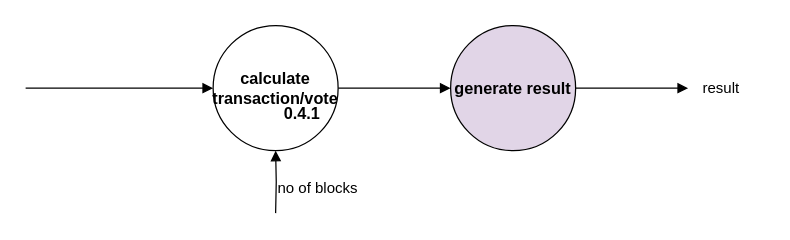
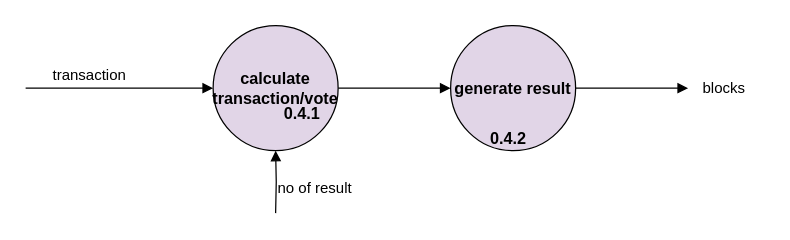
  <mxCell id="0" />
  <mxCell id="1" parent="0" />
  <mxCell id="2" style="edgeStyle=orthogonalEdgeStyle;rounded=0;orthogonalLoop=1;jettySize=auto;html=1;endArrow=block;endFill=1;" parent="1" source="3" edge="1"><mxGeometry relative="1" as="geometry"><mxPoint x="360" y="70" as="targetPoint" /></mxGeometry></mxCell>
- <mxCell id="3" value="calculate transaction/vote" style="ellipse;whiteSpace=wrap;html=1;aspect=fixed;fontSize=13;fontStyle=1" parent="1" vertex="1"><mxGeometry x="170" y="20" width="100" height="100" as="geometry" /></mxCell>
+ <mxCell id="3" value="calculate transaction/vote" style="ellipse;whiteSpace=wrap;html=1;aspect=fixed;fontSize=13;fontStyle=1;fillColor=#e1d5e7;" parent="1" vertex="1"><mxGeometry x="170" y="20" width="100" height="100" as="geometry" /></mxCell>
  <mxCell id="4" value="" style="endArrow=block;html=1;entryX=0;entryY=0.5;entryDx=0;entryDy=0;endFill=1;" parent="1" target="3" edge="1"><mxGeometry width="50" height="50" relative="1" as="geometry"><mxPoint x="20" y="70" as="sourcePoint" /><mxPoint x="70" y="80" as="targetPoint" /></mxGeometry></mxCell>
+ <mxCell id="5" value="transaction" style="text;html=1;resizable=0;points=[];autosize=1;align=left;verticalAlign=top;spacingTop=-4;" parent="1" vertex="1"><mxGeometry x="40" y="50" width="70" height="20" as="geometry" /></mxCell>
  <mxCell id="6" style="edgeStyle=orthogonalEdgeStyle;rounded=0;orthogonalLoop=1;jettySize=auto;html=1;endArrow=block;endFill=1;" parent="1" source="7" edge="1"><mxGeometry relative="1" as="geometry"><mxPoint x="550" y="70" as="targetPoint" /></mxGeometry></mxCell>
  <mxCell id="7" value="generate result" style="ellipse;whiteSpace=wrap;html=1;aspect=fixed;fontSize=13;fontStyle=1;fillColor=#e1d5e7;" parent="1" vertex="1"><mxGeometry x="360" y="20" width="100" height="100" as="geometry" /></mxCell>
  <mxCell id="8" value="" style="edgeStyle=orthogonalEdgeStyle;rounded=0;orthogonalLoop=1;jettySize=auto;html=1;endArrow=block;endFill=1;" parent="1" target="3" edge="1"><mxGeometry relative="1" as="geometry"><mxPoint x="220" y="170" as="sourcePoint" /></mxGeometry></mxCell>
- <mxCell id="9" value="result" style="text;html=1;resizable=0;points=[];autosize=1;align=left;verticalAlign=top;spacingTop=-4;" parent="1" vertex="1"><mxGeometry x="560" y="60" width="50" height="20" as="geometry" /></mxCell>
+ <mxCell id="9" value="blocks" style="text;html=1;resizable=0;points=[];autosize=1;align=left;verticalAlign=top;spacingTop=-4;" parent="1" vertex="1"><mxGeometry x="560" y="60" width="50" height="20" as="geometry" /></mxCell>
  <mxCell id="10" value="&lt;b&gt;0.4.1&lt;/b&gt;" style="text;html=1;resizable=0;points=[];autosize=1;align=left;verticalAlign=top;spacingTop=-4;fontSize=13;" parent="1" vertex="1"><mxGeometry x="225" y="80" width="40" height="20" as="geometry" /></mxCell>
- <mxCell id="12" value="no of blocks" style="text;html=1;resizable=0;points=[];autosize=1;align=left;verticalAlign=top;spacingTop=-4;" vertex="1" parent="1"><mxGeometry x="220" y="140" width="80" height="20" as="geometry" /></mxCell>
+ <mxCell id="11" value="&lt;b&gt;0.4.2&lt;/b&gt;" style="text;html=1;resizable=0;points=[];autosize=1;align=left;verticalAlign=top;spacingTop=-4;fontSize=13;" parent="1" vertex="1"><mxGeometry x="390" y="100" width="40" height="20" as="geometry" /></mxCell>
+ <mxCell id="12" value="no of result" style="text;html=1;resizable=0;points=[];autosize=1;align=left;verticalAlign=top;spacingTop=-4;" vertex="1" parent="1"><mxGeometry x="220" y="140" width="80" height="20" as="geometry" /></mxCell>
